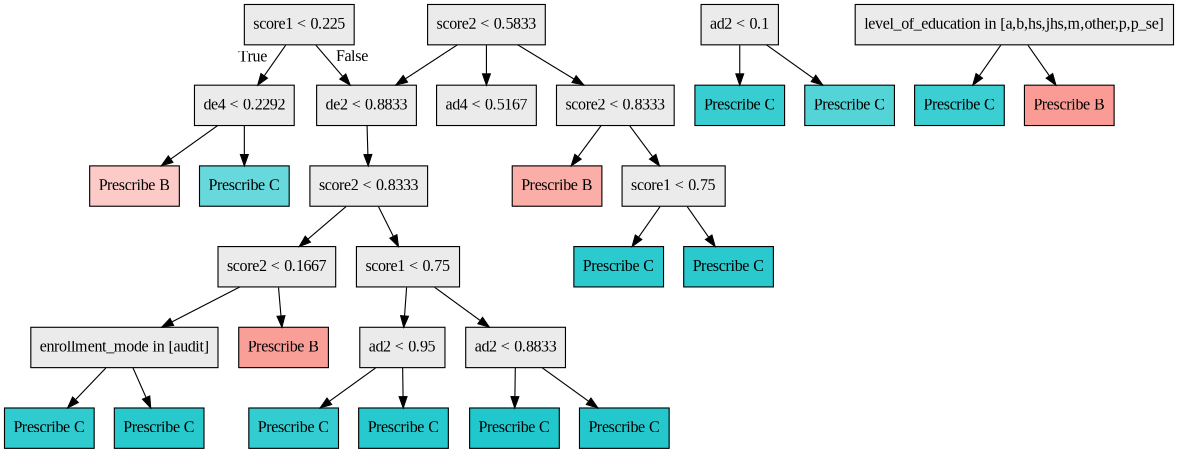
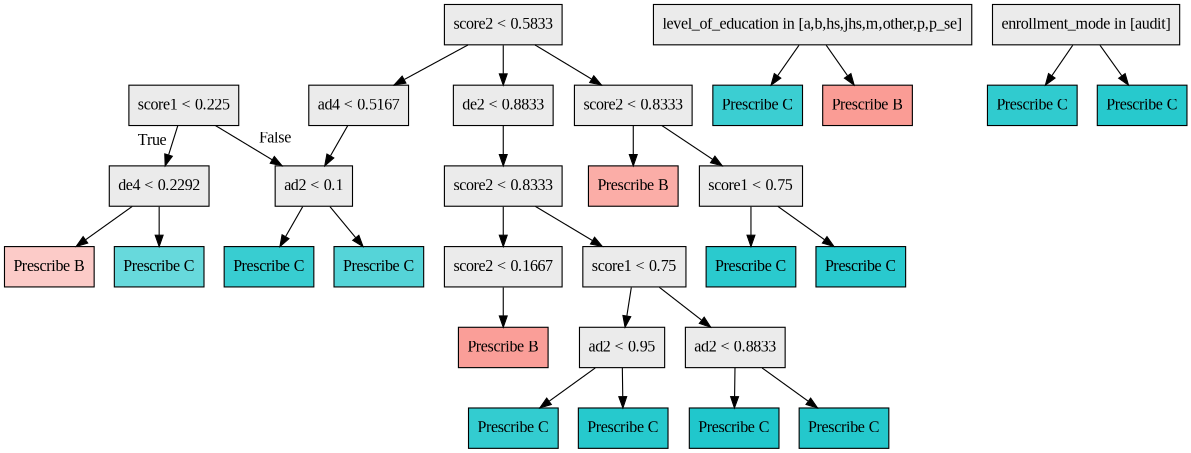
  digraph {
    fontname="Liberation Serif"
    node [fillcolor="#EBEBEB" fontname="Liberation Serif" shape=box style=filled color=black]
    edge [fontname="Liberation Serif"]
    n1 [label="score1 &lt; 0.225" color=""]
    n2 [label="de4 &lt; 0.2292" color=""]
    n3 [label="de2 &lt; 0.8833" color=""]
    n4 [fillcolor="#F8766D60" label="Prescribe B"]
    n5 [fillcolor="#00BFC498" label="Prescribe C"]
    n6 [label="score2 &lt; 0.8333" color=""]
    n7 [label="score2 &lt; 0.5833" color=""]
    n8 [label="ad4 &lt; 0.5167" color=""]
    n9 [label="score2 &lt; 0.8333" color=""]
    n10 [label="score2 &lt; 0.1667" color=""]
    n11 [label="score1 &lt; 0.75" color=""]
    n12 [label="ad2 &lt; 0.1" color=""]
    n13 [fillcolor="#F8766D99" label="Prescribe B"]
    n14 [label="score1 &lt; 0.75" color=""]
    n15 [fillcolor="#00BFC4c7" label="Prescribe C"]
    n16 [fillcolor="#00BFC4aa" label="Prescribe C"]
    n17 [label="level_of_education in [a,b,hs,jhs,m,other,p,p_se]" color=""]
    n18 [fillcolor="#00BFC4c4" label="Prescribe C"]
    n19 [fillcolor="#F8766Db8" label="Prescribe B"]
    n20 [fillcolor="#00BFC4d5" label="Prescribe C"]
    n21 [fillcolor="#00BFC4d6" label="Prescribe C"]
    n22 [label="enrollment_mode in [audit]" color=""]
    n23 [fillcolor="#F8766Db4" label="Prescribe B"]
    n24 [label="ad2 &lt; 0.95" color=""]
    n25 [label="ad2 &lt; 0.8833" color=""]
    n26 [fillcolor="#00BFC4cf" label="Prescribe C"]
    n27 [fillcolor="#00BFC4d8" label="Prescribe C"]
    n28 [fillcolor="#00BFC4cc" label="Prescribe C"]
    n29 [fillcolor="#00BFC4d9" label="Prescribe C"]
    n30 [fillcolor="#00BFC4df" label="Prescribe C"]
    n31 [fillcolor="#00BFC4db" label="Prescribe C"]
    n1 -> n2 [headlabel=True labelangle=45 labeldistance=2.5]
-   n1 -> n3 [headlabel=False labelangle=-45 labeldistance=2.5]
+   n1 -> n12 [headlabel=False labelangle=-45 labeldistance=2.5]
    n2 -> n4
    n2 -> n5
    n3 -> n6
    n6 -> n10
    n6 -> n11
    n7 -> n3
    n7 -> n8
    n7 -> n9
+   n8 -> n12
    n9 -> n13
    n9 -> n14
-   n10 -> n22
    n10 -> n23
    n11 -> n24
    n11 -> n25
    n12 -> n15
    n12 -> n16
    n14 -> n20
    n14 -> n21
    n17 -> n18
    n17 -> n19
    n22 -> n26
    n22 -> n27
    n24 -> n28
    n24 -> n29
    n25 -> n30
    n25 -> n31
  }
